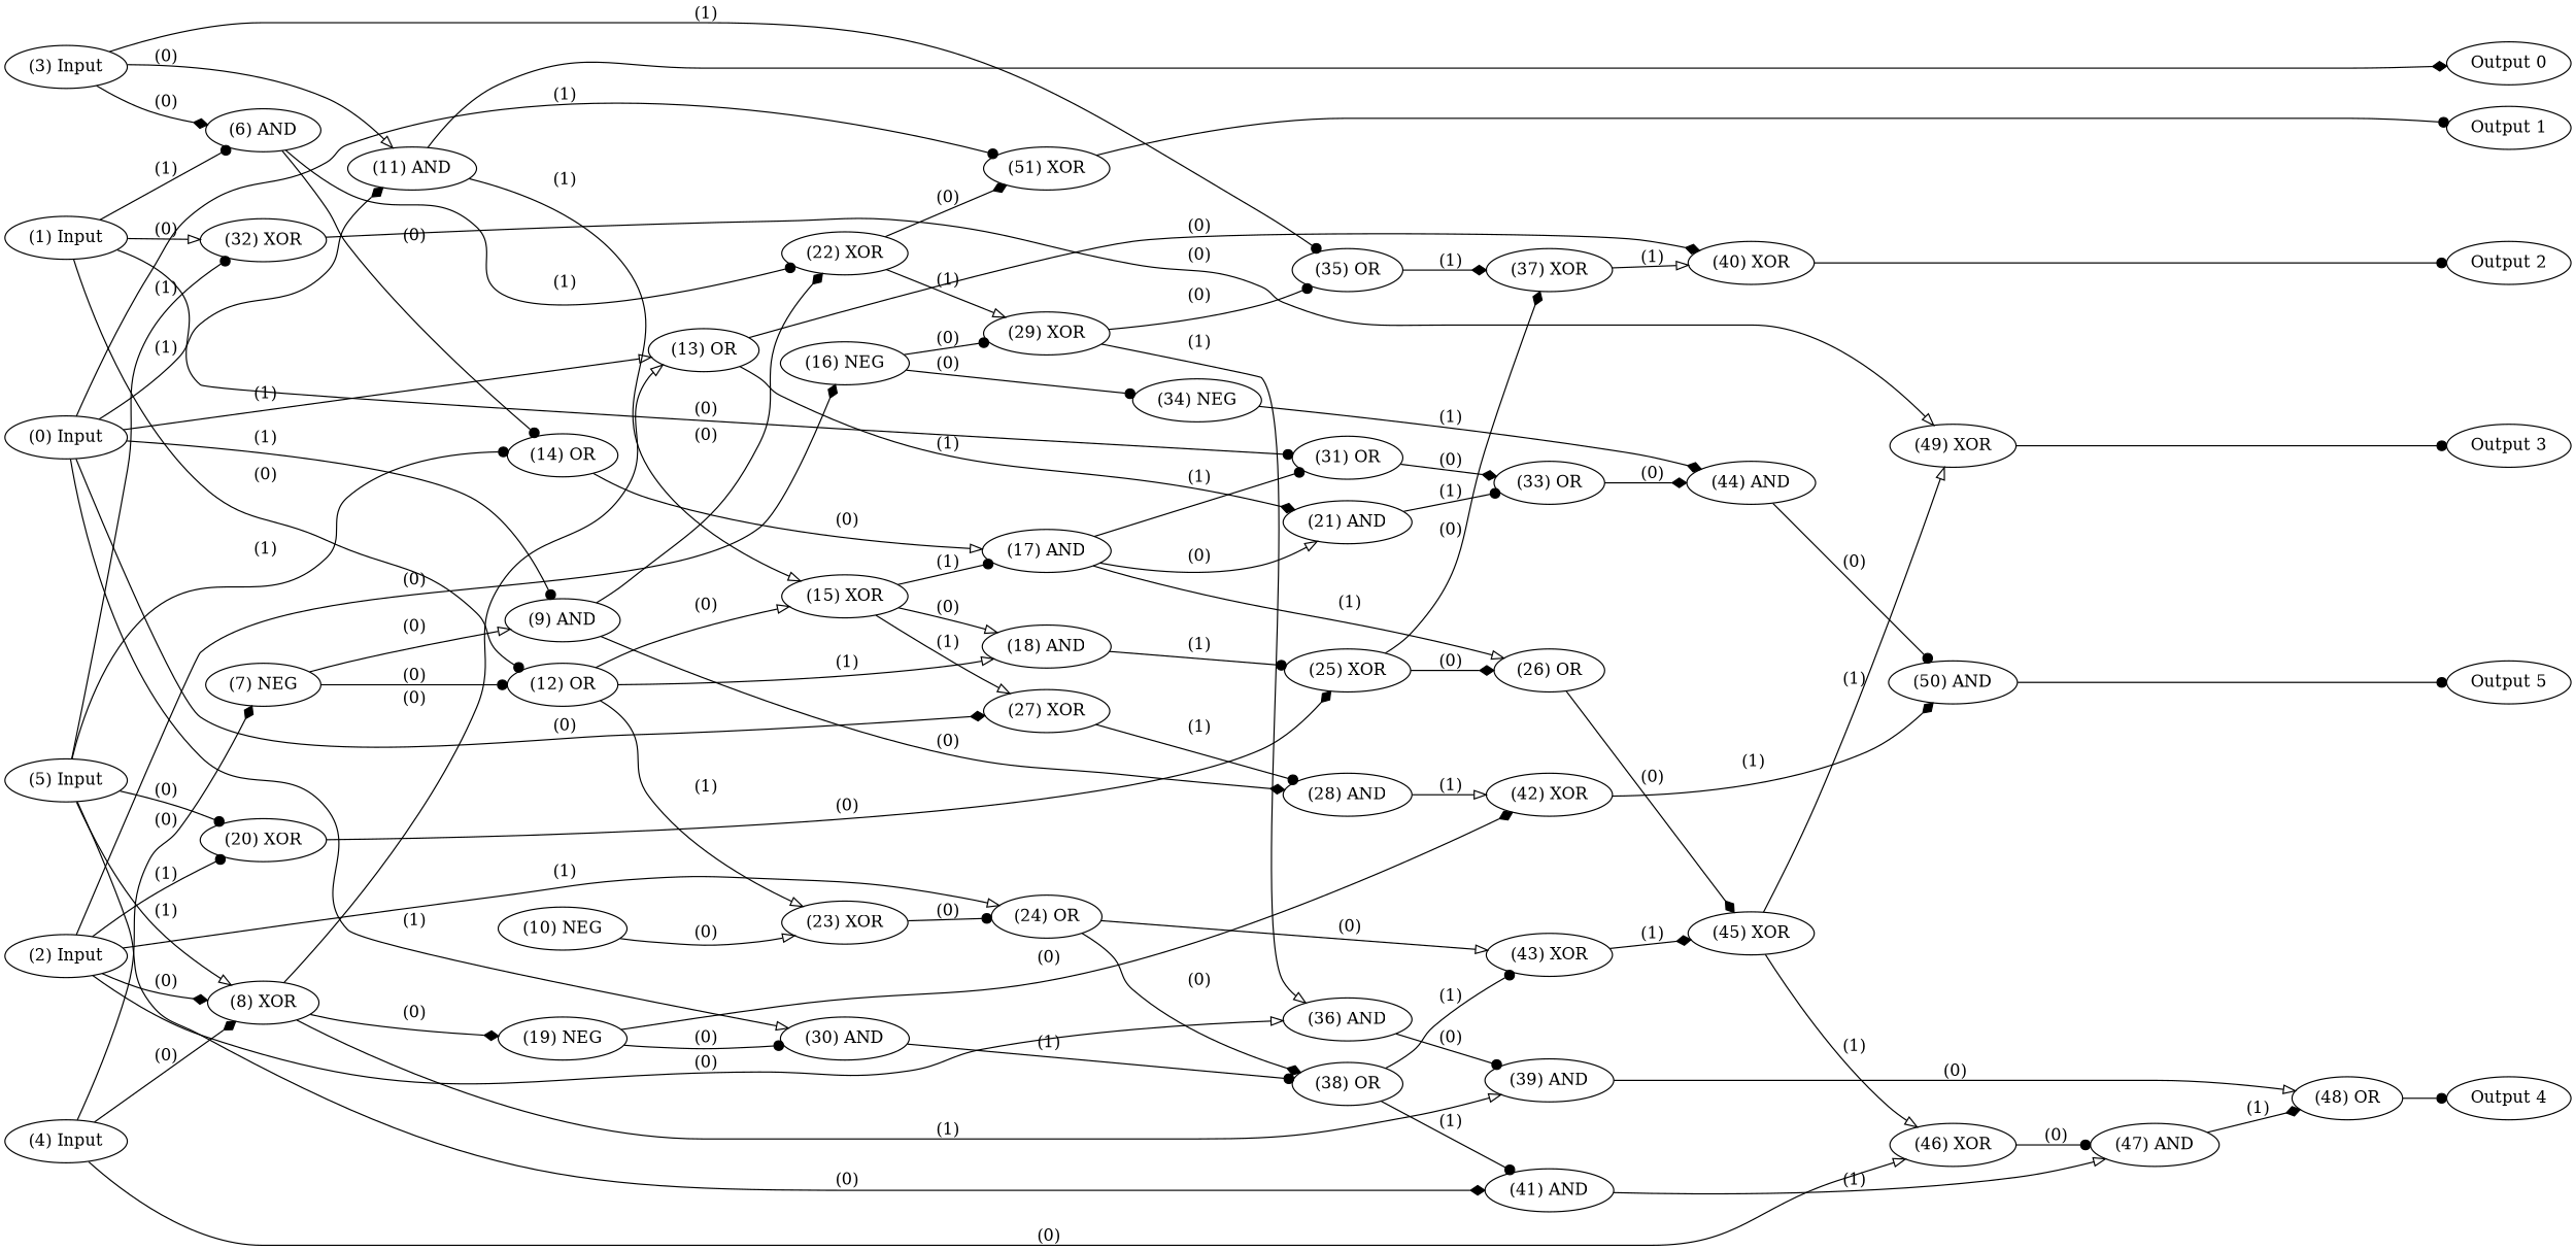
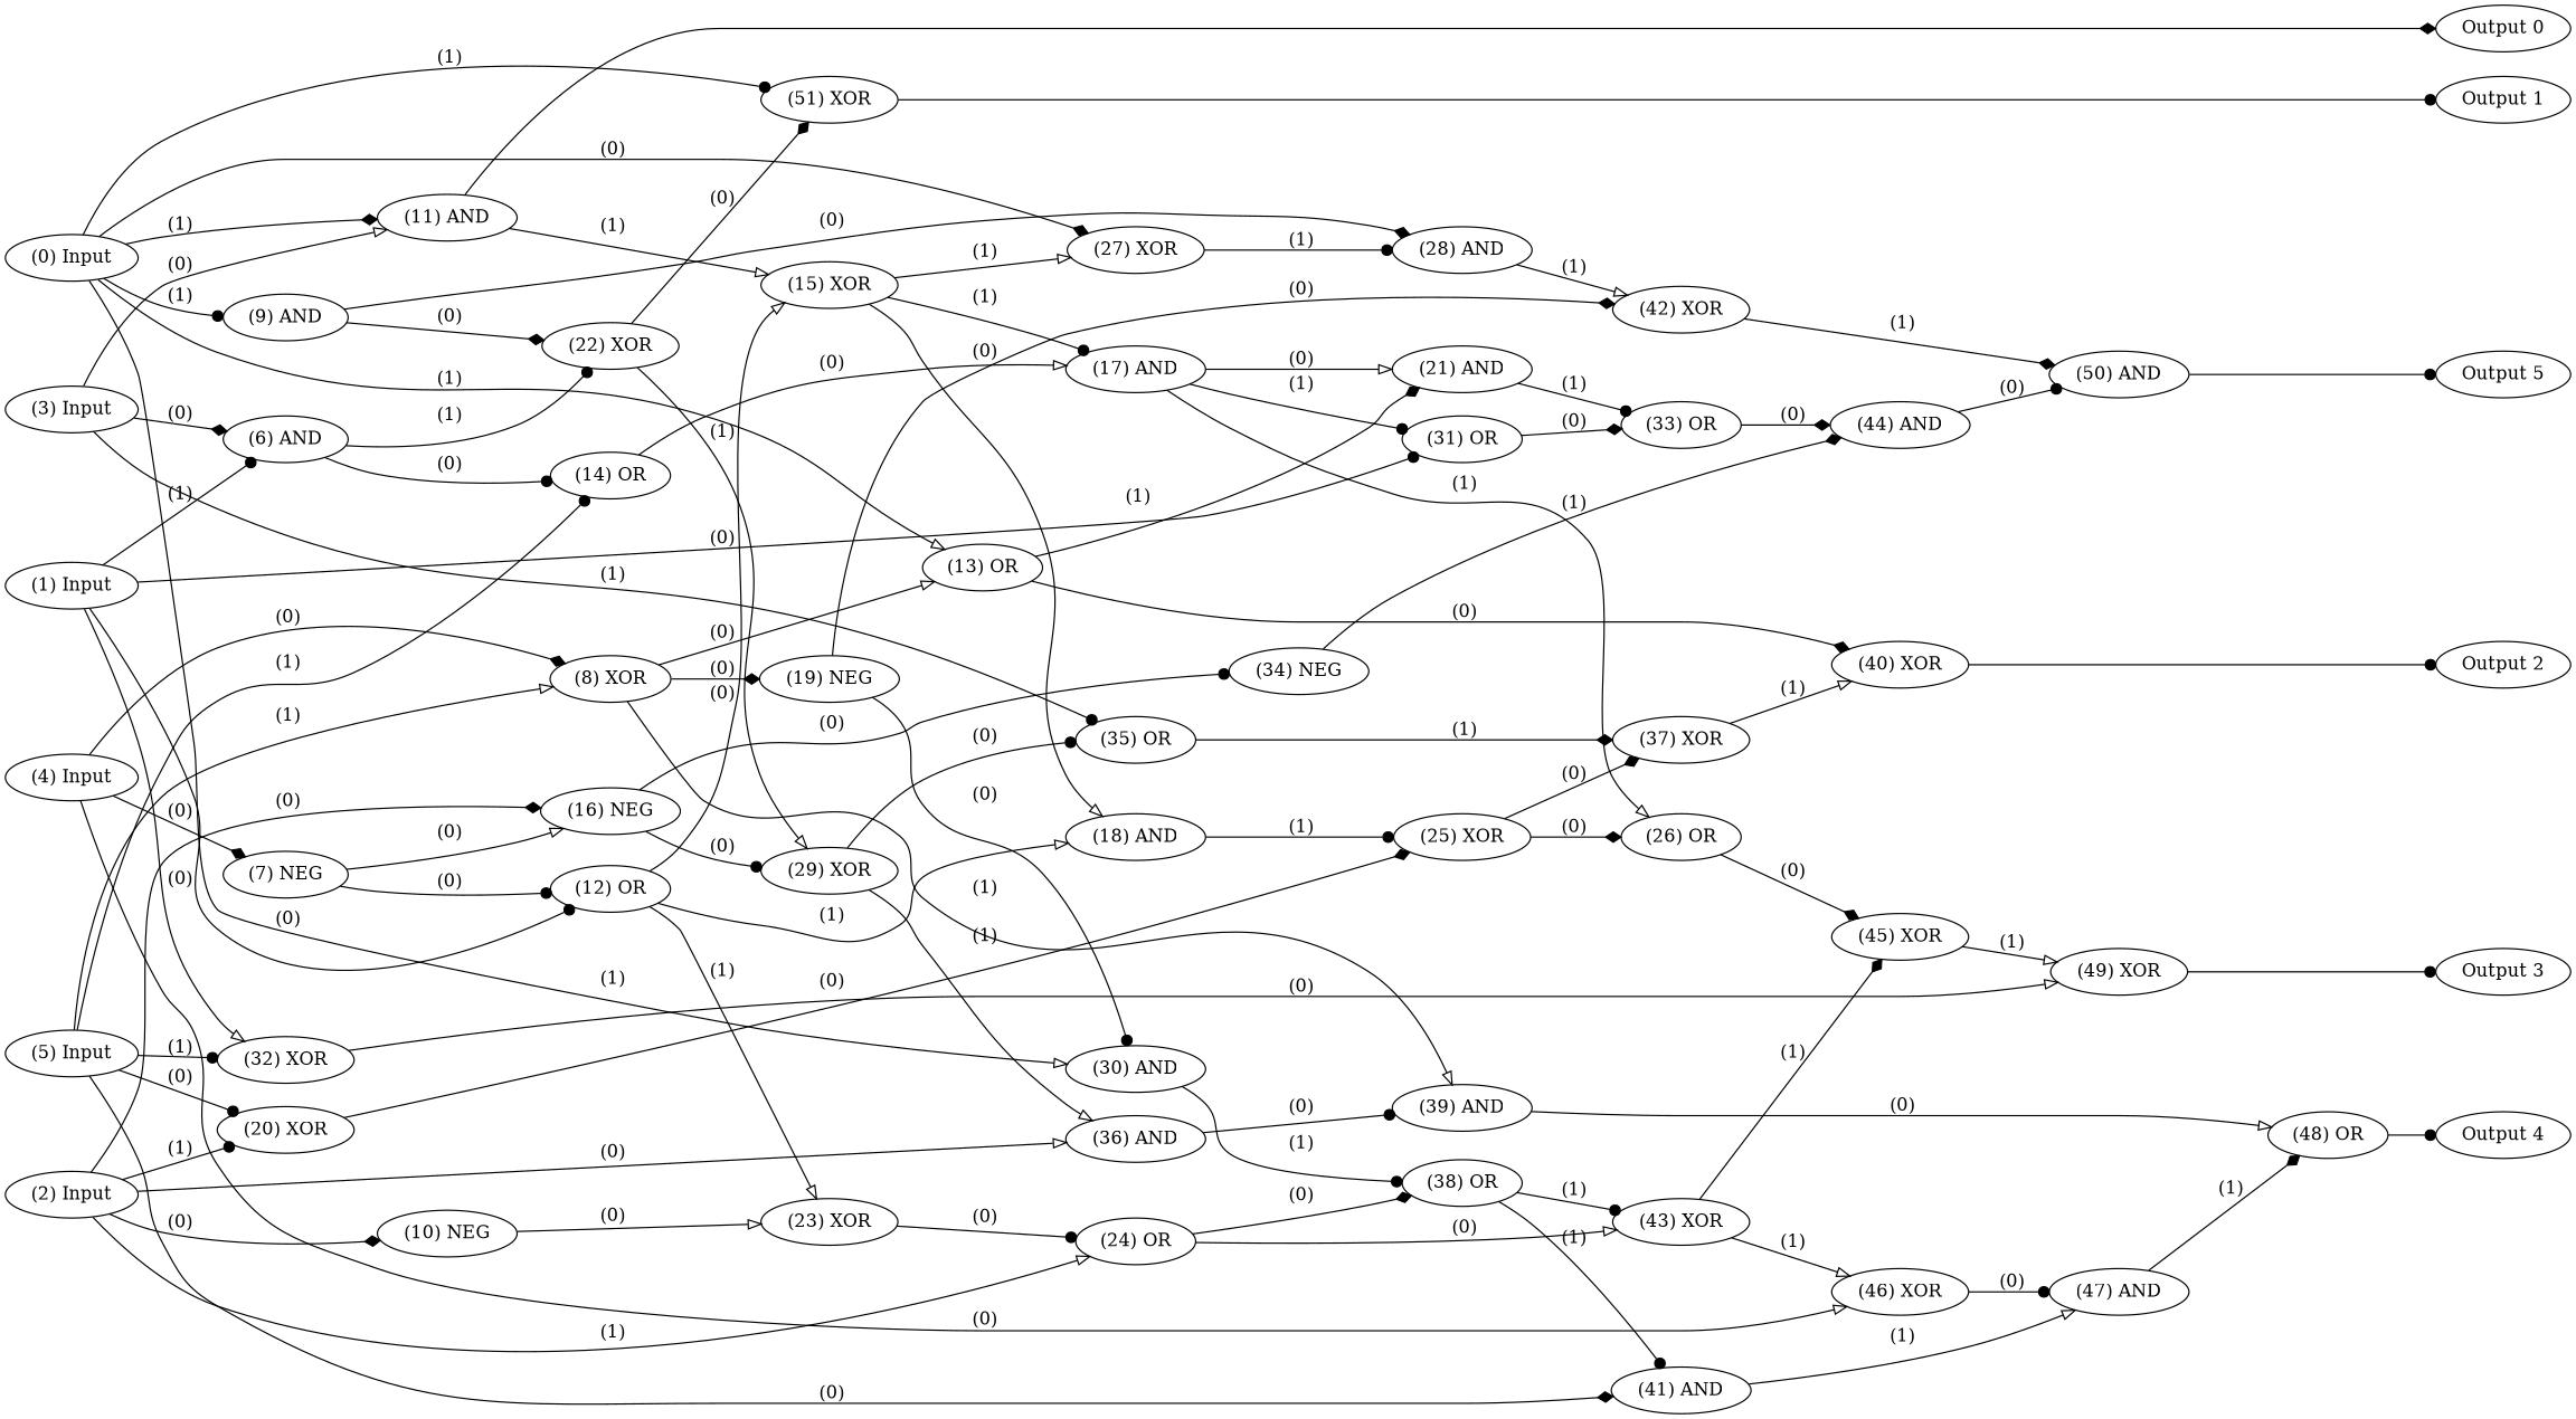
  digraph {
    rankdir=LR
    node [color=black fontcolor=black labelfontcolor=black]
    edge [arrowhead=dot bold=true color=black fontcolor=black labelfontcolor=black]
    n1 [label="(0) Input"]
    n2 [label="(1) Input"]
    n3 [label="(2) Input"]
    n4 [label="(3) Input"]
    n5 [label="(4) Input"]
    n6 [label="(5) Input"]
    n7 [label="Output 0"]
    n8 [label="Output 1"]
    n9 [label="Output 2"]
    n10 [label="Output 3"]
    n11 [label="Output 4"]
    n12 [label="Output 5"]
    n13 [label="(9) AND"]
    n14 [label="(11) AND"]
    n15 [label="(13) OR"]
    n16 [label="(27) XOR"]
    n17 [label="(30) AND"]
    n18 [label="(51) XOR"]
    n19 [label="(6) AND"]
    n20 [label="(12) OR"]
    n21 [label="(31) OR"]
    n22 [label="(32) XOR"]
    n23 [label="(10) NEG"]
    n24 [label="(16) NEG"]
    n25 [label="(20) XOR"]
    n26 [label="(24) OR"]
    n27 [label="(36) AND"]
    n28 [label="(35) OR"]
    n29 [label="(7) NEG"]
    n30 [label="(8) XOR"]
    n31 [label="(46) XOR"]
    n32 [label="(14) OR"]
    n33 [label="(41) AND"]
    n34 [label="(22) XOR"]
    n35 [label="(28) AND"]
    n36 [label="(15) XOR"]
    n37 [label="(21) AND"]
    n38 [label="(40) XOR"]
    n39 [label="(38) OR"]
    n40 [label="(23) XOR"]
    n41 [label="(18) AND"]
    n42 [label="(33) OR"]
    n43 [label="(49) XOR"]
    n44 [label="(29) XOR"]
    n45 [label="(34) NEG"]
    n46 [label="(25) XOR"]
    n47 [label="(43) XOR"]
    n48 [label="(39) AND"]
    n49 [label="(37) XOR"]
    n50 [label="(19) NEG"]
    n51 [label="(47) AND"]
    n52 [label="(17) AND"]
    n53 [label="(42) XOR"]
    n54 [label="(48) OR"]
    n55 [label="(26) OR"]
    n56 [label="(44) AND"]
    n57 [label="(45) XOR"]
    n58 [label="(50) AND"]
    subgraph sub_1 {
      rank=source
      n1
      n2
      n3
      n4
      n5
      n6
    }
    subgraph sub_2 {
      rank=max
      n7
      n8
      n9
      n10
      n11
      n12
    }
    n1 -> n13 [label=" (1)"]
    n1 -> n14 [arrowhead=diamond label=" (1)"]
    n1 -> n15 [arrowhead=onormal label=" (1)"]
    n1 -> n16 [arrowhead=diamond label=" (0)"]
    n1 -> n17 [arrowhead=onormal label=" (1)"]
    n1 -> n18 [label=" (1)"]
    n2 -> n19 [label=" (1)"]
    n2 -> n20 [label=" (0)"]
    n2 -> n21 [label=" (0)"]
    n2 -> n22 [arrowhead=onormal label=" (0)"]
-   n3 -> n30 [arrowhead=diamond label=" (0)"]
+   n3 -> n23 [arrowhead=diamond label=" (0)"]
    n3 -> n24 [arrowhead=diamond label=" (0)"]
    n3 -> n25 [label=" (1)"]
    n3 -> n26 [arrowhead=onormal label=" (1)"]
    n3 -> n27 [arrowhead=onormal label=" (0)"]
    n4 -> n14 [arrowhead=onormal label=" (0)"]
    n4 -> n19 [arrowhead=diamond label=" (0)"]
    n4 -> n28 [label=" (1)"]
    n5 -> n29 [arrowhead=diamond label=" (0)"]
    n5 -> n30 [arrowhead=diamond label=" (0)"]
    n5 -> n31 [arrowhead=onormal label=" (0)"]
    n6 -> n22 [label=" (1)"]
    n6 -> n25 [label=" (0)"]
    n6 -> n30 [arrowhead=onormal label=" (1)"]
    n6 -> n32 [label=" (1)"]
    n6 -> n33 [arrowhead=diamond label=" (0)"]
    n13 -> n34 [arrowhead=diamond label=" (0)"]
    n13 -> n35 [arrowhead=diamond label=" (0)"]
    n14 -> n7 [arrowhead=diamond]
    n14 -> n36 [arrowhead=onormal label=" (1)"]
    n15 -> n37 [arrowhead=diamond label=" (1)"]
    n15 -> n38 [arrowhead=diamond label=" (0)"]
    n16 -> n35 [label=" (1)"]
    n17 -> n39 [label=" (1)"]
    n18 -> n8
    n19 -> n32 [label=" (0)"]
    n19 -> n34 [label=" (1)"]
    n20 -> n36 [arrowhead=onormal label=" (0)"]
    n20 -> n40 [arrowhead=onormal label=" (1)"]
    n20 -> n41 [arrowhead=onormal label=" (1)"]
    n21 -> n42 [arrowhead=diamond label=" (0)"]
    n22 -> n43 [arrowhead=onormal label=" (0)"]
    n23 -> n40 [arrowhead=onormal label=" (0)"]
    n24 -> n44 [label=" (0)"]
    n24 -> n45 [label=" (0)"]
    n25 -> n46 [arrowhead=diamond label=" (0)"]
    n26 -> n39 [arrowhead=diamond label=" (0)"]
    n26 -> n47 [arrowhead=onormal label=" (0)"]
    n27 -> n48 [label=" (0)"]
    n28 -> n49 [arrowhead=diamond label=" (1)"]
-   n29 -> n13 [arrowhead=onormal label=" (0)"]
+   n29 -> n24 [arrowhead=onormal label=" (0)"]
    n29 -> n20 [label=" (0)"]
    n30 -> n15 [arrowhead=onormal label=" (0)"]
    n30 -> n48 [arrowhead=onormal label=" (1)"]
    n30 -> n50 [arrowhead=diamond label=" (0)"]
    n31 -> n51 [label=" (0)"]
    n32 -> n52 [arrowhead=onormal label=" (0)"]
    n33 -> n51 [arrowhead=onormal label=" (1)"]
    n34 -> n18 [arrowhead=diamond label=" (0)"]
    n34 -> n44 [arrowhead=onormal label=" (1)"]
    n35 -> n53 [arrowhead=onormal label=" (1)"]
    n36 -> n16 [arrowhead=onormal label=" (1)"]
    n36 -> n41 [arrowhead=onormal label=" (0)"]
    n36 -> n52 [label=" (1)"]
    n37 -> n42 [label=" (1)"]
    n38 -> n9
    n39 -> n33 [label=" (1)"]
    n39 -> n47 [label=" (1)"]
    n40 -> n26 [label=" (0)"]
    n41 -> n46 [label=" (1)"]
    n42 -> n56 [arrowhead=diamond label=" (0)"]
    n43 -> n10
    n44 -> n27 [arrowhead=onormal label=" (1)"]
    n44 -> n28 [label=" (0)"]
    n45 -> n56 [arrowhead=diamond label=" (1)"]
    n46 -> n49 [arrowhead=diamond label=" (0)"]
    n46 -> n55 [arrowhead=diamond label=" (0)"]
    n47 -> n57 [arrowhead=diamond label=" (1)"]
    n48 -> n54 [arrowhead=onormal label=" (0)"]
    n49 -> n38 [arrowhead=onormal label=" (1)"]
    n50 -> n17 [label=" (0)"]
    n50 -> n53 [arrowhead=diamond label=" (0)"]
    n51 -> n54 [arrowhead=diamond label=" (1)"]
    n52 -> n21 [label=" (1)"]
    n52 -> n37 [arrowhead=onormal label=" (0)"]
    n52 -> n55 [arrowhead=onormal label=" (1)"]
    n53 -> n58 [arrowhead=diamond label=" (1)"]
    n54 -> n11
    n55 -> n57 [arrowhead=diamond label=" (0)"]
    n56 -> n58 [label=" (0)"]
-   n57 -> n31 [arrowhead=onormal label=" (1)"]
+   n47 -> n31 [arrowhead=onormal label=" (1)"]
    n57 -> n43 [arrowhead=onormal label=" (1)"]
    n58 -> n12
  }
